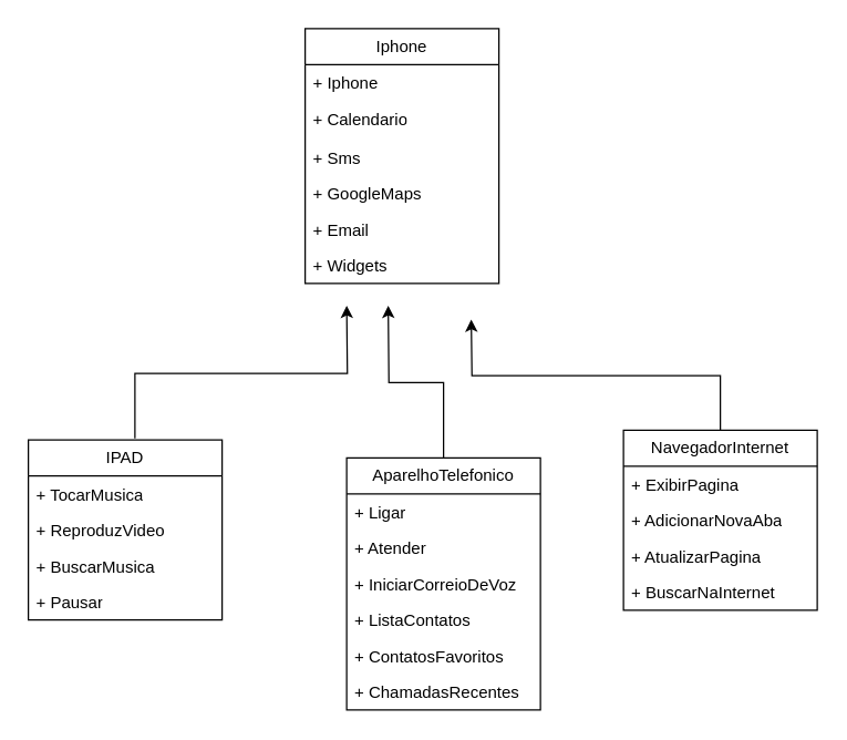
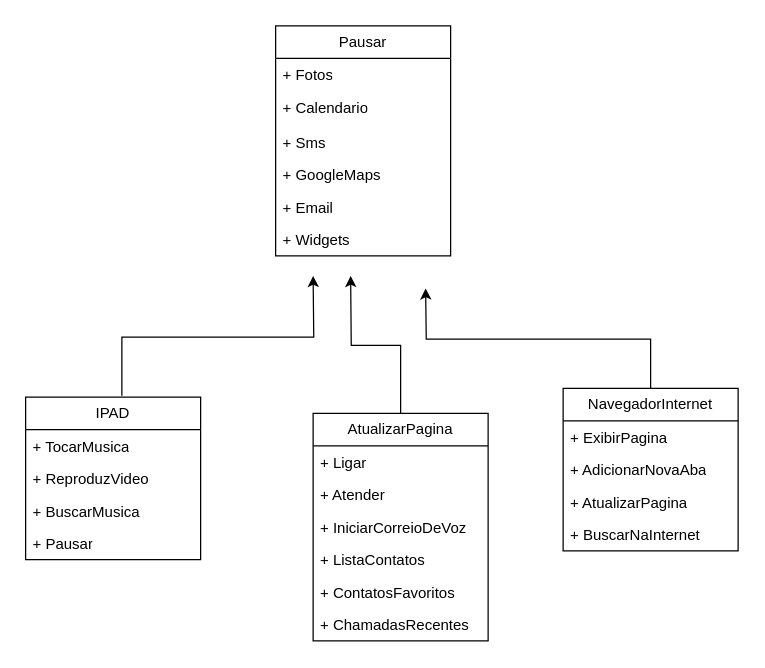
  <mxCell id="0" />
  <mxCell id="1" parent="0" />
- <mxCell id="2" value="Iphone" style="swimlane;fontStyle=0;childLayout=stackLayout;horizontal=1;startSize=26;fillColor=none;horizontalStack=0;resizeParent=1;resizeParentMax=0;resizeLast=0;collapsible=1;marginBottom=0;whiteSpace=wrap;html=1;" parent="1" vertex="1"><mxGeometry x="220" y="20" width="140" height="184" as="geometry" /></mxCell>
- <mxCell id="3" value="+&amp;nbsp;Iphone" style="text;strokeColor=none;fillColor=none;align=left;verticalAlign=top;spacingLeft=4;spacingRight=4;overflow=hidden;rotatable=0;points=[[0,0.5],[1,0.5]];portConstraint=eastwest;whiteSpace=wrap;html=1;" parent="2" vertex="1"><mxGeometry y="26" width="140" height="26" as="geometry" /></mxCell>
+ <mxCell id="2" value="Pausar" style="swimlane;fontStyle=0;childLayout=stackLayout;horizontal=1;startSize=26;fillColor=none;horizontalStack=0;resizeParent=1;resizeParentMax=0;resizeLast=0;collapsible=1;marginBottom=0;whiteSpace=wrap;html=1;" parent="1" vertex="1"><mxGeometry x="220" y="20" width="140" height="184" as="geometry" /></mxCell>
+ <mxCell id="3" value="+&amp;nbsp;Fotos" style="text;strokeColor=none;fillColor=none;align=left;verticalAlign=top;spacingLeft=4;spacingRight=4;overflow=hidden;rotatable=0;points=[[0,0.5],[1,0.5]];portConstraint=eastwest;whiteSpace=wrap;html=1;" parent="2" vertex="1"><mxGeometry y="26" width="140" height="26" as="geometry" /></mxCell>
  <mxCell id="4" value="+ Calendario" style="text;strokeColor=none;fillColor=none;align=left;verticalAlign=top;spacingLeft=4;spacingRight=4;overflow=hidden;rotatable=0;points=[[0,0.5],[1,0.5]];portConstraint=eastwest;whiteSpace=wrap;html=1;" parent="2" vertex="1"><mxGeometry y="52" width="140" height="28" as="geometry" /></mxCell>
  <mxCell id="5" value="+ Sms" style="text;strokeColor=none;fillColor=none;align=left;verticalAlign=top;spacingLeft=4;spacingRight=4;overflow=hidden;rotatable=0;points=[[0,0.5],[1,0.5]];portConstraint=eastwest;whiteSpace=wrap;html=1;" parent="2" vertex="1"><mxGeometry y="80" width="140" height="26" as="geometry" /></mxCell>
  <mxCell id="6" value="+ GoogleMaps" style="text;strokeColor=none;fillColor=none;align=left;verticalAlign=top;spacingLeft=4;spacingRight=4;overflow=hidden;rotatable=0;points=[[0,0.5],[1,0.5]];portConstraint=eastwest;whiteSpace=wrap;html=1;" parent="2" vertex="1"><mxGeometry y="106" width="140" height="26" as="geometry" /></mxCell>
  <mxCell id="7" value="+ Email" style="text;strokeColor=none;fillColor=none;align=left;verticalAlign=top;spacingLeft=4;spacingRight=4;overflow=hidden;rotatable=0;points=[[0,0.5],[1,0.5]];portConstraint=eastwest;whiteSpace=wrap;html=1;" parent="2" vertex="1"><mxGeometry y="132" width="140" height="26" as="geometry" /></mxCell>
  <mxCell id="8" value="+ Widgets" style="text;strokeColor=none;fillColor=none;align=left;verticalAlign=top;spacingLeft=4;spacingRight=4;overflow=hidden;rotatable=0;points=[[0,0.5],[1,0.5]];portConstraint=eastwest;whiteSpace=wrap;html=1;" parent="2" vertex="1"><mxGeometry y="158" width="140" height="26" as="geometry" /></mxCell>
  <mxCell id="9" value="IPAD" style="swimlane;fontStyle=0;childLayout=stackLayout;horizontal=1;startSize=26;fillColor=none;horizontalStack=0;resizeParent=1;resizeParentMax=0;resizeLast=0;collapsible=1;marginBottom=0;whiteSpace=wrap;html=1;" parent="1" vertex="1"><mxGeometry x="20" y="317" width="140" height="130" as="geometry" /></mxCell>
  <mxCell id="10" value="+ TocarMusica" style="text;strokeColor=none;fillColor=none;align=left;verticalAlign=top;spacingLeft=4;spacingRight=4;overflow=hidden;rotatable=0;points=[[0,0.5],[1,0.5]];portConstraint=eastwest;whiteSpace=wrap;html=1;" parent="9" vertex="1"><mxGeometry y="26" width="140" height="26" as="geometry" /></mxCell>
  <mxCell id="11" style="edgeStyle=orthogonalEdgeStyle;rounded=0;orthogonalLoop=1;jettySize=auto;html=1;exitX=0.55;exitY=-0.008;exitDx=0;exitDy=0;exitPerimeter=0;" parent="9" source="9" edge="1"><mxGeometry relative="1" as="geometry"><mxPoint x="230" y="-97" as="targetPoint" /></mxGeometry></mxCell>
  <mxCell id="12" value="+ ReproduzVideo" style="text;strokeColor=none;fillColor=none;align=left;verticalAlign=top;spacingLeft=4;spacingRight=4;overflow=hidden;rotatable=0;points=[[0,0.5],[1,0.5]];portConstraint=eastwest;whiteSpace=wrap;html=1;" parent="9" vertex="1"><mxGeometry y="52" width="140" height="26" as="geometry" /></mxCell>
  <mxCell id="13" value="+ BuscarMusica" style="text;strokeColor=none;fillColor=none;align=left;verticalAlign=top;spacingLeft=4;spacingRight=4;overflow=hidden;rotatable=0;points=[[0,0.5],[1,0.5]];portConstraint=eastwest;whiteSpace=wrap;html=1;" parent="9" vertex="1"><mxGeometry y="78" width="140" height="26" as="geometry" /></mxCell>
  <mxCell id="14" value="+ Pausar" style="text;strokeColor=none;fillColor=none;align=left;verticalAlign=top;spacingLeft=4;spacingRight=4;overflow=hidden;rotatable=0;points=[[0,0.5],[1,0.5]];portConstraint=eastwest;whiteSpace=wrap;html=1;" parent="9" vertex="1"><mxGeometry y="104" width="140" height="26" as="geometry" /></mxCell>
  <mxCell id="15" value="" style="edgeStyle=orthogonalEdgeStyle;rounded=0;orthogonalLoop=1;jettySize=auto;html=1;" parent="1" source="16" edge="1"><mxGeometry relative="1" as="geometry"><mxPoint x="280" y="220" as="targetPoint" /></mxGeometry></mxCell>
- <mxCell id="16" value="AparelhoTelefonico" style="swimlane;fontStyle=0;childLayout=stackLayout;horizontal=1;startSize=26;fillColor=none;horizontalStack=0;resizeParent=1;resizeParentMax=0;resizeLast=0;collapsible=1;marginBottom=0;whiteSpace=wrap;html=1;" parent="1" vertex="1"><mxGeometry x="250" y="330" width="140" height="182" as="geometry" /></mxCell>
+ <mxCell id="16" value="AtualizarPagina" style="swimlane;fontStyle=0;childLayout=stackLayout;horizontal=1;startSize=26;fillColor=none;horizontalStack=0;resizeParent=1;resizeParentMax=0;resizeLast=0;collapsible=1;marginBottom=0;whiteSpace=wrap;html=1;" parent="1" vertex="1"><mxGeometry x="250" y="330" width="140" height="182" as="geometry" /></mxCell>
  <mxCell id="17" value="+ Ligar" style="text;strokeColor=none;fillColor=none;align=left;verticalAlign=top;spacingLeft=4;spacingRight=4;overflow=hidden;rotatable=0;points=[[0,0.5],[1,0.5]];portConstraint=eastwest;whiteSpace=wrap;html=1;" parent="16" vertex="1"><mxGeometry y="26" width="140" height="26" as="geometry" /></mxCell>
  <mxCell id="18" value="+ Atender" style="text;strokeColor=none;fillColor=none;align=left;verticalAlign=top;spacingLeft=4;spacingRight=4;overflow=hidden;rotatable=0;points=[[0,0.5],[1,0.5]];portConstraint=eastwest;whiteSpace=wrap;html=1;" parent="16" vertex="1"><mxGeometry y="52" width="140" height="26" as="geometry" /></mxCell>
  <mxCell id="19" value="+ IniciarCorreioDeVoz" style="text;strokeColor=none;fillColor=none;align=left;verticalAlign=top;spacingLeft=4;spacingRight=4;overflow=hidden;rotatable=0;points=[[0,0.5],[1,0.5]];portConstraint=eastwest;whiteSpace=wrap;html=1;" parent="16" vertex="1"><mxGeometry y="78" width="140" height="26" as="geometry" /></mxCell>
  <mxCell id="20" value="+ ListaContatos" style="text;strokeColor=none;fillColor=none;align=left;verticalAlign=top;spacingLeft=4;spacingRight=4;overflow=hidden;rotatable=0;points=[[0,0.5],[1,0.5]];portConstraint=eastwest;whiteSpace=wrap;html=1;" parent="16" vertex="1"><mxGeometry y="104" width="140" height="26" as="geometry" /></mxCell>
  <mxCell id="21" value="+ ContatosFavoritos" style="text;strokeColor=none;fillColor=none;align=left;verticalAlign=top;spacingLeft=4;spacingRight=4;overflow=hidden;rotatable=0;points=[[0,0.5],[1,0.5]];portConstraint=eastwest;whiteSpace=wrap;html=1;" parent="16" vertex="1"><mxGeometry y="130" width="140" height="26" as="geometry" /></mxCell>
  <mxCell id="22" value="+ ChamadasRecentes" style="text;strokeColor=none;fillColor=none;align=left;verticalAlign=top;spacingLeft=4;spacingRight=4;overflow=hidden;rotatable=0;points=[[0,0.5],[1,0.5]];portConstraint=eastwest;whiteSpace=wrap;html=1;" parent="16" vertex="1"><mxGeometry y="156" width="140" height="26" as="geometry" /></mxCell>
  <mxCell id="23" style="edgeStyle=orthogonalEdgeStyle;rounded=0;orthogonalLoop=1;jettySize=auto;html=1;exitX=0.5;exitY=0;exitDx=0;exitDy=0;" parent="1" source="24" edge="1"><mxGeometry relative="1" as="geometry"><mxPoint x="340" y="230" as="targetPoint" /></mxGeometry></mxCell>
  <mxCell id="24" value="NavegadorInternet" style="swimlane;fontStyle=0;childLayout=stackLayout;horizontal=1;startSize=26;fillColor=none;horizontalStack=0;resizeParent=1;resizeParentMax=0;resizeLast=0;collapsible=1;marginBottom=0;whiteSpace=wrap;html=1;" parent="1" vertex="1"><mxGeometry x="450" y="310" width="140" height="130" as="geometry" /></mxCell>
  <mxCell id="25" value="+ ExibirPagina" style="text;strokeColor=none;fillColor=none;align=left;verticalAlign=top;spacingLeft=4;spacingRight=4;overflow=hidden;rotatable=0;points=[[0,0.5],[1,0.5]];portConstraint=eastwest;whiteSpace=wrap;html=1;" parent="24" vertex="1"><mxGeometry y="26" width="140" height="26" as="geometry" /></mxCell>
  <mxCell id="26" value="+ AdicionarNovaAba" style="text;strokeColor=none;fillColor=none;align=left;verticalAlign=top;spacingLeft=4;spacingRight=4;overflow=hidden;rotatable=0;points=[[0,0.5],[1,0.5]];portConstraint=eastwest;whiteSpace=wrap;html=1;" parent="24" vertex="1"><mxGeometry y="52" width="140" height="26" as="geometry" /></mxCell>
  <mxCell id="27" value="+ AtualizarPagina" style="text;strokeColor=none;fillColor=none;align=left;verticalAlign=top;spacingLeft=4;spacingRight=4;overflow=hidden;rotatable=0;points=[[0,0.5],[1,0.5]];portConstraint=eastwest;whiteSpace=wrap;html=1;" parent="24" vertex="1"><mxGeometry y="78" width="140" height="26" as="geometry" /></mxCell>
  <mxCell id="28" value="+ BuscarNaInternet" style="text;strokeColor=none;fillColor=none;align=left;verticalAlign=top;spacingLeft=4;spacingRight=4;overflow=hidden;rotatable=0;points=[[0,0.5],[1,0.5]];portConstraint=eastwest;whiteSpace=wrap;html=1;" parent="24" vertex="1"><mxGeometry y="104" width="140" height="26" as="geometry" /></mxCell>
